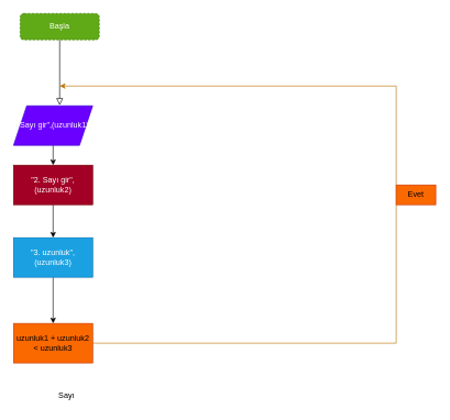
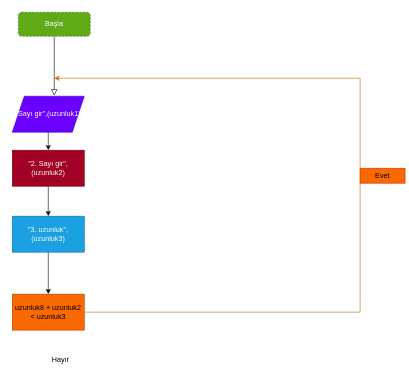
  <mxCell id="0" />
  <mxCell id="1" parent="0" />
  <mxCell id="2" value="" style="rounded=0;html=1;jettySize=auto;orthogonalLoop=1;fontSize=11;endArrow=block;endFill=0;endSize=8;strokeWidth=1;shadow=0;labelBackgroundColor=none;edgeStyle=orthogonalEdgeStyle;entryX=0.583;entryY=-0.017;entryDx=0;entryDy=0;entryPerimeter=0;" parent="1" source="3" target="5" edge="1"><mxGeometry relative="1" as="geometry"><mxPoint x="100" y="140" as="targetPoint" /></mxGeometry></mxCell>
  <mxCell id="3" value="Başla" style="rounded=1;whiteSpace=wrap;html=1;fontSize=12;glass=0;strokeWidth=1;shadow=0;fillColor=#60a917;fontColor=#ffffff;strokeColor=#2D7600;dashed=1;" parent="1" vertex="1"><mxGeometry x="30" y="20" width="120" height="40" as="geometry" /></mxCell>
  <mxCell id="4" style="edgeStyle=orthogonalEdgeStyle;rounded=0;orthogonalLoop=1;jettySize=auto;html=1;exitX=0.5;exitY=1;exitDx=0;exitDy=0;entryX=0.5;entryY=0;entryDx=0;entryDy=0;" parent="1" source="5" target="7" edge="1"><mxGeometry relative="1" as="geometry" /></mxCell>
  <mxCell id="5" value="&quot;Sayı gir&quot;,(uzunluk1)" style="shape=parallelogram;perimeter=parallelogramPerimeter;whiteSpace=wrap;html=1;fixedSize=1;fillColor=#6a00ff;fontColor=#ffffff;strokeColor=#3700CC;" parent="1" vertex="1"><mxGeometry x="20" y="160" width="120" height="60" as="geometry" /></mxCell>
  <mxCell id="6" style="edgeStyle=orthogonalEdgeStyle;rounded=0;orthogonalLoop=1;jettySize=auto;html=1;entryX=0.5;entryY=0;entryDx=0;entryDy=0;" parent="1" source="7" target="9" edge="1"><mxGeometry relative="1" as="geometry"><mxPoint x="80" y="410" as="targetPoint" /></mxGeometry></mxCell>
  <mxCell id="7" value="&quot;2. Sayı gir&quot;,(uzunluk2)" style="whiteSpace=wrap;html=1;fillColor=#a20025;fontColor=#ffffff;strokeColor=#6F0000;" parent="1" vertex="1"><mxGeometry x="20" y="250" width="120" height="60" as="geometry" /></mxCell>
  <mxCell id="8" style="edgeStyle=orthogonalEdgeStyle;rounded=0;orthogonalLoop=1;jettySize=auto;html=1;entryX=0.5;entryY=0;entryDx=0;entryDy=0;" parent="1" source="9" target="11" edge="1"><mxGeometry relative="1" as="geometry" /></mxCell>
  <mxCell id="9" value="&quot;3. uzunluk&quot;,(uzunluk3)" style="whiteSpace=wrap;html=1;fillColor=#1ba1e2;fontColor=#ffffff;strokeColor=#006EAF;" parent="1" vertex="1"><mxGeometry x="20" y="360" width="120" height="60" as="geometry" /></mxCell>
  <mxCell id="10" style="edgeStyle=orthogonalEdgeStyle;rounded=0;orthogonalLoop=1;jettySize=auto;html=1;fillColor=#f0a30a;strokeColor=#BD7000;" parent="1" source="11" edge="1"><mxGeometry relative="1" as="geometry"><mxPoint x="90" y="130" as="targetPoint" /><Array as="points"><mxPoint x="600" y="520" /><mxPoint x="600" y="130" /></Array></mxGeometry></mxCell>
- <mxCell id="11" value="uzunluk1 + uzunluk2 &amp;lt; uzunluk3" style="whiteSpace=wrap;html=1;fillColor=#fa6800;fontColor=#000000;strokeColor=#C73500;" parent="1" vertex="1"><mxGeometry x="20" y="490" width="120" height="60" as="geometry" /></mxCell>
- <mxCell id="12" value="Evet" style="text;strokeColor=#C73500;align=center;fillColor=#fa6800;html=1;verticalAlign=middle;whiteSpace=wrap;rounded=0;fontColor=#000000;" parent="1" vertex="1"><mxGeometry x="600" y="280" width="60" height="30" as="geometry" /></mxCell>
- <mxCell id="13" value="Sayı" style="text;html=1;align=center;verticalAlign=middle;resizable=0;points=[];autosize=1;strokeColor=none;fillColor=none;" parent="1" vertex="1"><mxGeometry x="75" y="585" width="50" height="30" as="geometry" /></mxCell>
+ <mxCell id="11" value="uzunluk8 + uzunluk2 &amp;lt; uzunluk3" style="whiteSpace=wrap;html=1;fillColor=#fa6800;fontColor=#000000;strokeColor=#C73500;" parent="1" vertex="1"><mxGeometry x="20" y="490" width="120" height="60" as="geometry" /></mxCell>
+ <mxCell id="12" value="Evet" style="text;strokeColor=#C73500;align=center;fillColor=#fa6800;html=1;verticalAlign=middle;whiteSpace=wrap;rounded=0;fontColor=#000000;" parent="1" vertex="1"><mxGeometry x="600" y="280" width="75" height="25" as="geometry" /></mxCell>
+ <mxCell id="13" value="Hayır" style="text;html=1;align=center;verticalAlign=middle;resizable=0;points=[];autosize=1;strokeColor=none;fillColor=none;" parent="1" vertex="1"><mxGeometry x="75" y="585" width="50" height="30" as="geometry" /></mxCell>
